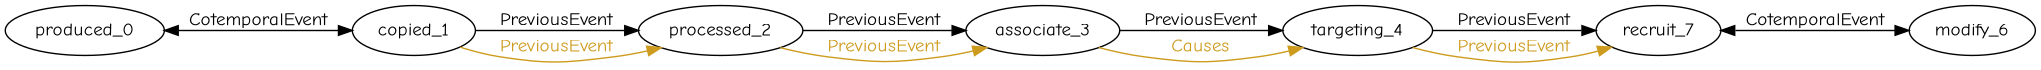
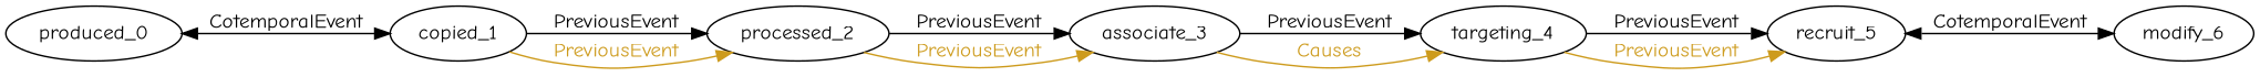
  digraph {
    fontname="Comic Neue"
    rankdir=LR
    node [fontname="Comic Neue"]
    edge [color=Black fontcolor=black fontname="Comic Neue"]
    n1 [label=produced_0]
    n2 [label=copied_1]
    n3 [label=processed_2]
    n4 [label=associate_3]
    n5 [label=targeting_4]
-   n6 [label=recruit_7]
+   n6 [label=recruit_5]
    n7 [label=modify_6]
    n1 -> n2 [dir=both label=CotemporalEvent]
    n2 -> n3 [label=PreviousEvent]
    n2 -> n3 [color=goldenrod3 fontcolor=goldenrod3 label=PreviousEvent]
    n3 -> n4 [label=PreviousEvent]
    n3 -> n4 [color=goldenrod3 fontcolor=goldenrod3 label=PreviousEvent]
    n4 -> n5 [label=PreviousEvent]
    n4 -> n5 [color=goldenrod3 fontcolor=goldenrod3 label=Causes]
    n5 -> n6 [label=PreviousEvent]
    n5 -> n6 [color=goldenrod3 fontcolor=goldenrod3 label=PreviousEvent]
    n6 -> n7 [dir=both label=CotemporalEvent]
  }
